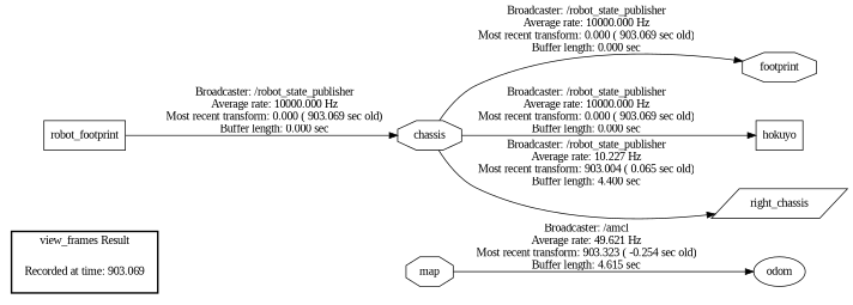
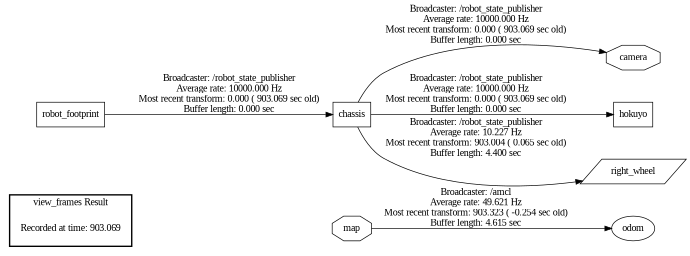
  digraph {
    fontname="Liberation Serif"
    rankdir=LR
    node [fontname="Liberation Serif" shape=box]
    edge [fontname="Liberation Serif"]
    "Recorded at time: 903.069" [shape=plaintext]
    map [shape=octagon]
-   camera [shape=octagon label=footprint]
-   chassis [shape=octagon]
+   camera [shape=octagon]
+   chassis
    hokuyo
-   right_wheel [shape=parallelogram label=right_chassis]
+   right_wheel [shape=parallelogram]
    robot_footprint
    odom [shape=ellipse]
    subgraph cluster_1 {
      color=black
      label="view_frames Result"
      style=bold
      "Recorded at time: 903.069"
    }
    "Recorded at time: 903.069" -> map [style=invis]
    map -> odom [label="Broadcaster: /amcl\nAverage rate: 49.621 Hz\nMost recent transform: 903.323 ( -0.254 sec old)\nBuffer length: 4.615 sec\n"]
    chassis -> camera [label="Broadcaster: /robot_state_publisher\nAverage rate: 10000.000 Hz\nMost recent transform: 0.000 ( 903.069 sec old)\nBuffer length: 0.000 sec\n"]
    chassis -> hokuyo [label="Broadcaster: /robot_state_publisher\nAverage rate: 10000.000 Hz\nMost recent transform: 0.000 ( 903.069 sec old)\nBuffer length: 0.000 sec\n"]
    chassis -> right_wheel [label="Broadcaster: /robot_state_publisher\nAverage rate: 10.227 Hz\nMost recent transform: 903.004 ( 0.065 sec old)\nBuffer length: 4.400 sec\n"]
    robot_footprint -> chassis [label="Broadcaster: /robot_state_publisher\nAverage rate: 10000.000 Hz\nMost recent transform: 0.000 ( 903.069 sec old)\nBuffer length: 0.000 sec\n"]
  }
